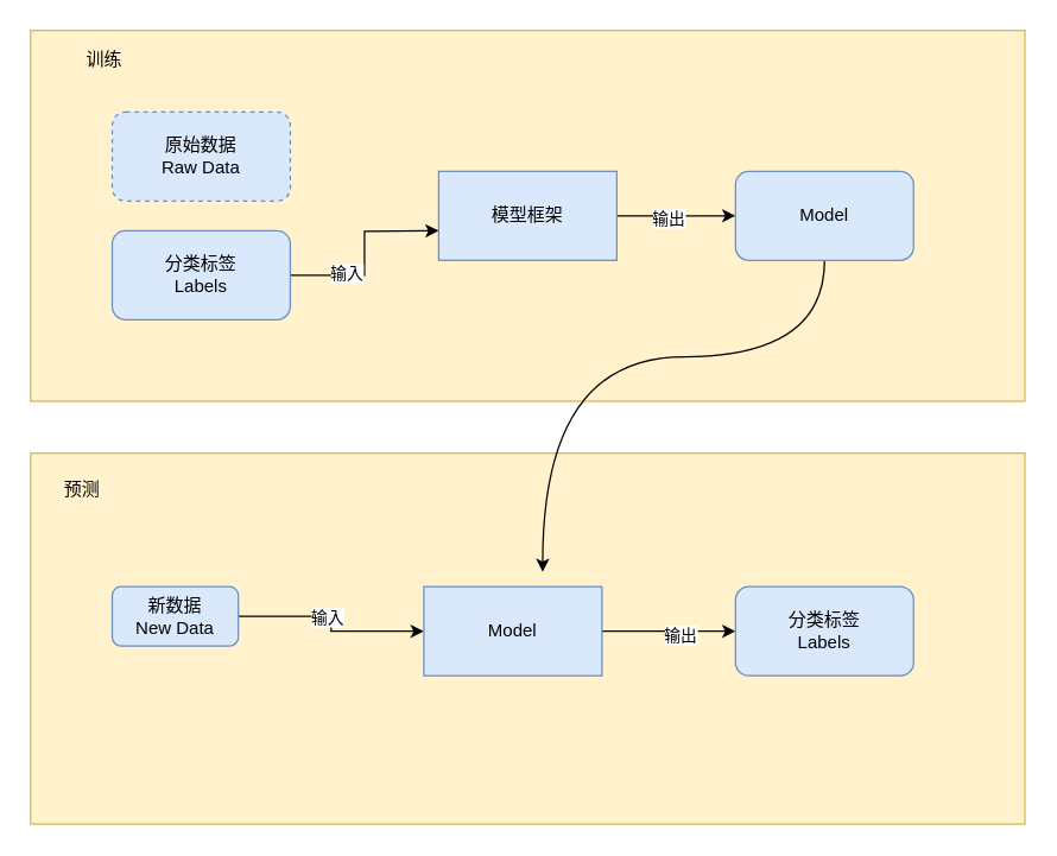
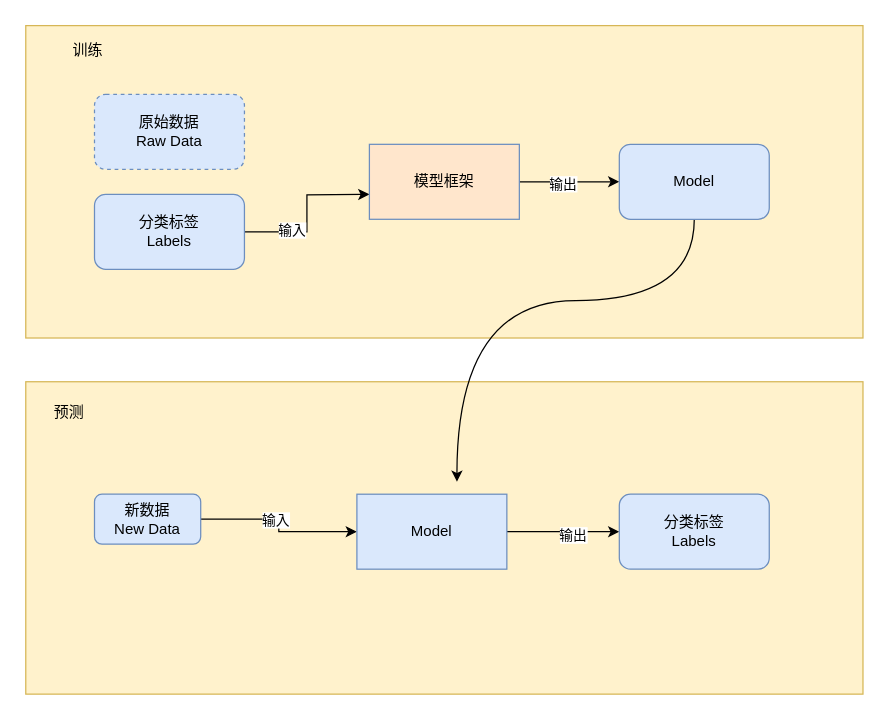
  <mxCell id="0" />
  <mxCell id="1" parent="0" />
  <mxCell id="2" value="" style="rounded=0;whiteSpace=wrap;html=1;fillColor=#fff2cc;strokeColor=#d6b656;" vertex="1" parent="1"><mxGeometry x="20" y="305" width="670" height="250" as="geometry" /></mxCell>
  <mxCell id="3" value="" style="rounded=0;whiteSpace=wrap;html=1;fillColor=#fff2cc;strokeColor=#d6b656;" vertex="1" parent="1"><mxGeometry x="20" y="20" width="670" height="250" as="geometry" /></mxCell>
  <mxCell id="4" value="原始数据&lt;br&gt;Raw Data" style="rounded=1;whiteSpace=wrap;html=1;fillColor=#dae8fc;strokeColor=#6c8ebf;dashed=1;" vertex="1" parent="1"><mxGeometry x="75" y="75" width="120" height="60" as="geometry" /></mxCell>
  <mxCell id="5" style="edgeStyle=orthogonalEdgeStyle;rounded=0;orthogonalLoop=1;jettySize=auto;html=1;exitX=1;exitY=0.5;exitDx=0;exitDy=0;" edge="1" parent="1" source="7"><mxGeometry relative="1" as="geometry"><mxPoint x="295" y="155" as="targetPoint" /></mxGeometry></mxCell>
  <mxCell id="6" value="输入" style="edgeLabel;html=1;align=center;verticalAlign=middle;resizable=0;points=[];" vertex="1" connectable="0" parent="5"><mxGeometry x="-0.431" y="2" relative="1" as="geometry"><mxPoint as="offset" /></mxGeometry></mxCell>
  <mxCell id="7" value="分类标签&lt;br&gt;Labels" style="rounded=1;whiteSpace=wrap;html=1;fillColor=#dae8fc;strokeColor=#6c8ebf;" vertex="1" parent="1"><mxGeometry x="75" y="155" width="120" height="60" as="geometry" /></mxCell>
  <mxCell id="8" style="edgeStyle=orthogonalEdgeStyle;rounded=0;orthogonalLoop=1;jettySize=auto;html=1;entryX=0;entryY=0.5;entryDx=0;entryDy=0;" edge="1" parent="1" source="10" target="12"><mxGeometry relative="1" as="geometry" /></mxCell>
  <mxCell id="9" value="输出" style="edgeLabel;html=1;align=center;verticalAlign=middle;resizable=0;points=[];" vertex="1" connectable="0" parent="8"><mxGeometry x="-0.161" y="-1" relative="1" as="geometry"><mxPoint as="offset" /></mxGeometry></mxCell>
- <mxCell id="10" value="模型框架" style="rounded=0;whiteSpace=wrap;html=1;fillColor=#dae8fc;strokeColor=#6c8ebf;" vertex="1" parent="1"><mxGeometry x="295" y="115" width="120" height="60" as="geometry" /></mxCell>
+ <mxCell id="10" value="模型框架" style="rounded=0;whiteSpace=wrap;html=1;fillColor=#ffe6cc;strokeColor=#6c8ebf;" vertex="1" parent="1"><mxGeometry x="295" y="115" width="120" height="60" as="geometry" /></mxCell>
  <mxCell id="11" style="edgeStyle=orthogonalEdgeStyle;rounded=0;orthogonalLoop=1;jettySize=auto;html=1;entryX=0.515;entryY=0.32;entryDx=0;entryDy=0;entryPerimeter=0;curved=1;" edge="1" parent="1" source="12" target="2"><mxGeometry relative="1" as="geometry" /></mxCell>
  <mxCell id="12" value="Model" style="rounded=1;whiteSpace=wrap;html=1;fillColor=#dae8fc;strokeColor=#6c8ebf;" vertex="1" parent="1"><mxGeometry x="495" y="115" width="120" height="60" as="geometry" /></mxCell>
  <mxCell id="13" value="训练" style="text;strokeColor=none;align=center;fillColor=none;html=1;verticalAlign=middle;whiteSpace=wrap;rounded=0;" vertex="1" parent="1"><mxGeometry x="40" y="25" width="60" height="30" as="geometry" /></mxCell>
  <mxCell id="14" value="预测" style="text;strokeColor=none;align=center;fillColor=none;html=1;verticalAlign=middle;whiteSpace=wrap;rounded=0;" vertex="1" parent="1"><mxGeometry x="25" y="315" width="60" height="30" as="geometry" /></mxCell>
  <mxCell id="15" style="edgeStyle=orthogonalEdgeStyle;rounded=0;orthogonalLoop=1;jettySize=auto;html=1;" edge="1" parent="1" source="17" target="21"><mxGeometry relative="1" as="geometry" /></mxCell>
  <mxCell id="16" value="输入" style="edgeLabel;html=1;align=center;verticalAlign=middle;resizable=0;points=[];" vertex="1" connectable="0" parent="15"><mxGeometry x="-0.126" relative="1" as="geometry"><mxPoint as="offset" /></mxGeometry></mxCell>
  <mxCell id="17" value="新数据&lt;br&gt;New Data" style="rounded=1;whiteSpace=wrap;html=1;fillColor=#dae8fc;strokeColor=#6c8ebf;" vertex="1" parent="1"><mxGeometry x="75" y="395" width="85" height="40" as="geometry" /></mxCell>
  <mxCell id="18" style="edgeStyle=orthogonalEdgeStyle;rounded=0;orthogonalLoop=1;jettySize=auto;html=1;" edge="1" parent="1" source="21" target="22"><mxGeometry relative="1" as="geometry" /></mxCell>
  <mxCell id="19" value="预测" style="edgeLabel;html=1;align=center;verticalAlign=middle;resizable=0;points=[];" vertex="1" connectable="0" parent="18"><mxGeometry x="0.152" y="-2" relative="1" as="geometry"><mxPoint as="offset" /></mxGeometry></mxCell>
  <mxCell id="20" value="输出" style="edgeLabel;html=1;align=center;verticalAlign=middle;resizable=0;points=[];" vertex="1" connectable="0" parent="18"><mxGeometry x="0.152" y="-2" relative="1" as="geometry"><mxPoint as="offset" /></mxGeometry></mxCell>
  <mxCell id="21" value="Model" style="rounded=0;whiteSpace=wrap;html=1;fillColor=#dae8fc;strokeColor=#6c8ebf;" vertex="1" parent="1"><mxGeometry x="285" y="395" width="120" height="60" as="geometry" /></mxCell>
  <mxCell id="22" value="分类标签&lt;br&gt;Labels" style="rounded=1;whiteSpace=wrap;html=1;fillColor=#dae8fc;strokeColor=#6c8ebf;" vertex="1" parent="1"><mxGeometry x="495" y="395" width="120" height="60" as="geometry" /></mxCell>
